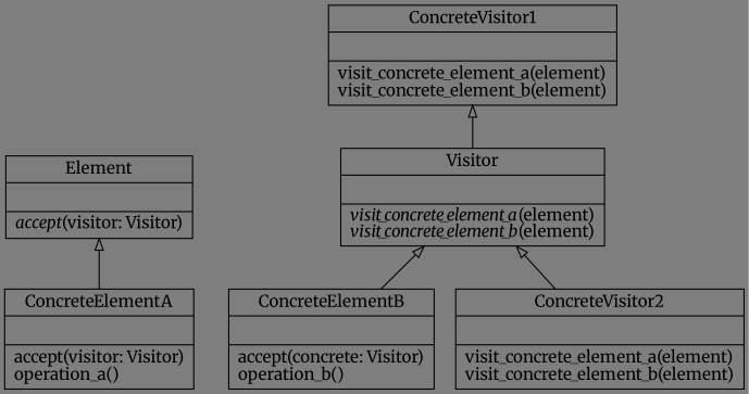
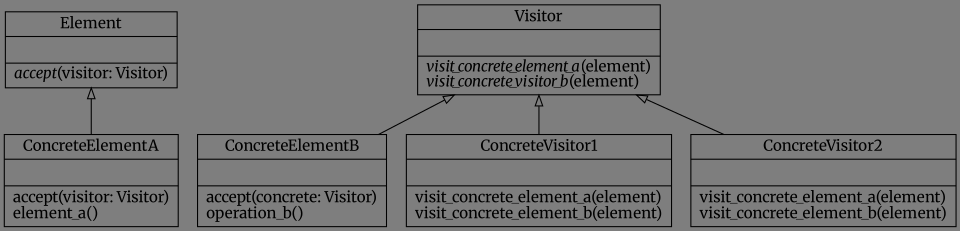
  digraph {
    bgcolor="#7e7e7e"
    fontname=Merriweather
    rankdir=BT
    node [color=black fontcolor=black fontname=Merriweather shape=record style=solid]
    edge [arrowhead=empty arrowtail=none fontname=Merriweather]
-   n1 [label=<{ConcreteElementA|<br ALIGN="LEFT"/>|accept(visitor: Visitor)<br ALIGN="LEFT"/>operation_a()<br ALIGN="LEFT"/>}>]
+   n1 [label=<{ConcreteElementA|<br ALIGN="LEFT"/>|accept(visitor: Visitor)<br ALIGN="LEFT"/>element_a()<br ALIGN="LEFT"/>}>]
    n2 [label=<{Element|<br ALIGN="LEFT"/>|<I>accept</I>(visitor: Visitor)<br ALIGN="LEFT"/>}>]
    n3 [label=<{ConcreteElementB|<br ALIGN="LEFT"/>|accept(concrete: Visitor)<br ALIGN="LEFT"/>operation_b()<br ALIGN="LEFT"/>}>]
-   n4 [label=<{Visitor|<br ALIGN="LEFT"/>|<I>visit_concrete_element_a</I>(element)<br ALIGN="LEFT"/><I>visit_concrete_element_b</I>(element)<br ALIGN="LEFT"/>}>]
+   n4 [label=<{Visitor|<br ALIGN="LEFT"/>|<I>visit_concrete_element_a</I>(element)<br ALIGN="LEFT"/><I>visit_concrete_visitor_b</I>(element)<br ALIGN="LEFT"/>}>]
    n5 [label=<{ConcreteVisitor1|<br ALIGN="LEFT"/>|visit_concrete_element_a(element)<br ALIGN="LEFT"/>visit_concrete_element_b(element)<br ALIGN="LEFT"/>}>]
    n6 [label=<{ConcreteVisitor2|<br ALIGN="LEFT"/>|visit_concrete_element_a(element)<br ALIGN="LEFT"/>visit_concrete_element_b(element)<br ALIGN="LEFT"/>}>]
    n1 -> n2
    n3 -> n4
-   n4 -> n5
+   n5 -> n4
    n6 -> n4
  }
